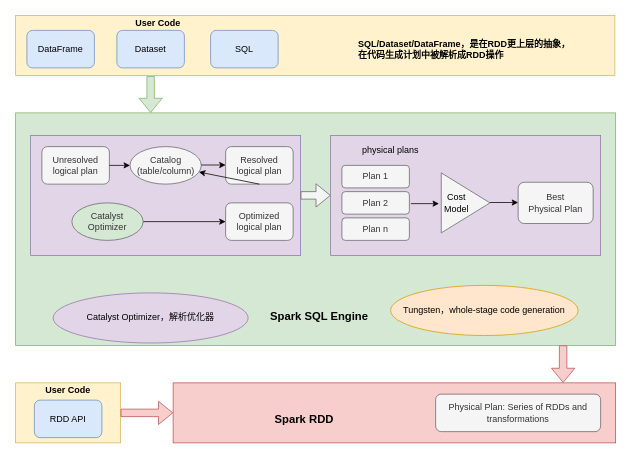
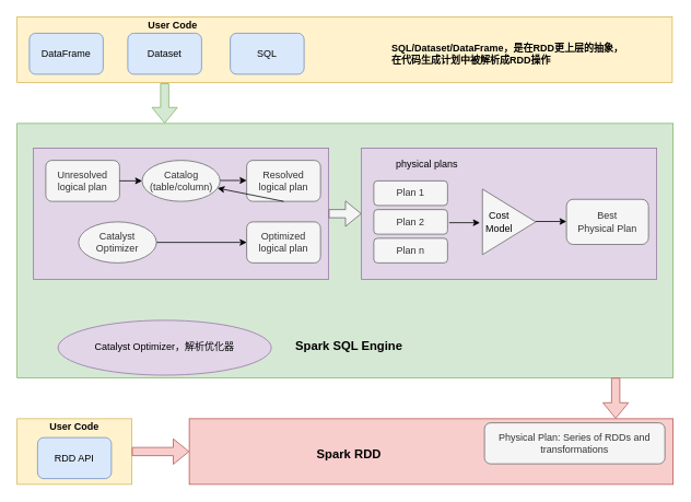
  <mxCell id="0" />
  <mxCell id="1" parent="0" />
  <mxCell id="2" value="" style="rounded=0;whiteSpace=wrap;html=1;align=left;fillColor=#d5e8d4;strokeColor=#82b366;" vertex="1" parent="1"><mxGeometry x="20" y="150" width="800" height="310" as="geometry" /></mxCell>
  <mxCell id="3" value="" style="rounded=0;whiteSpace=wrap;html=1;fillColor=#fff2cc;strokeColor=#d6b656;" parent="1" vertex="1"><mxGeometry x="20" y="20" width="799" height="80" as="geometry" /></mxCell>
  <mxCell id="4" value="User Code" style="text;html=1;strokeColor=none;fillColor=none;align=center;verticalAlign=middle;whiteSpace=wrap;rounded=0;fontStyle=1" parent="1" vertex="1"><mxGeometry x="175" y="20" width="70" height="20" as="geometry" /></mxCell>
  <mxCell id="5" value="DataFrame" style="rounded=1;whiteSpace=wrap;html=1;fillColor=#dae8fc;strokeColor=#6c8ebf;" parent="1" vertex="1"><mxGeometry x="35" y="40" width="90" height="50" as="geometry" /></mxCell>
  <mxCell id="6" value="Dataset" style="rounded=1;whiteSpace=wrap;html=1;fillColor=#dae8fc;strokeColor=#6c8ebf;" parent="1" vertex="1"><mxGeometry x="155" y="40" width="90" height="50" as="geometry" /></mxCell>
  <mxCell id="7" value="SQL" style="rounded=1;whiteSpace=wrap;html=1;fillColor=#dae8fc;strokeColor=#6c8ebf;" parent="1" vertex="1"><mxGeometry x="280" y="40" width="90" height="50" as="geometry" /></mxCell>
  <mxCell id="8" value="" style="rounded=0;whiteSpace=wrap;html=1;fillColor=#e1d5e7;strokeColor=#9673a6;" parent="1" vertex="1"><mxGeometry x="40" y="180" width="360" height="160" as="geometry" /></mxCell>
  <mxCell id="9" value="Unresolved&lt;br&gt;logical plan" style="rounded=1;whiteSpace=wrap;html=1;fillColor=#f5f5f5;strokeColor=#666666;fontColor=#333333;" parent="1" vertex="1"><mxGeometry x="55" y="195" width="90" height="50" as="geometry" /></mxCell>
  <mxCell id="10" value="Resolved&lt;br&gt;logical plan" style="rounded=1;whiteSpace=wrap;html=1;fillColor=#f5f5f5;strokeColor=#666666;fontColor=#333333;" parent="1" vertex="1"><mxGeometry x="300" y="195" width="90" height="50" as="geometry" /></mxCell>
  <mxCell id="11" value="Catalog&lt;br&gt;(table/column)" style="ellipse;whiteSpace=wrap;html=1;fillColor=#f5f5f5;strokeColor=#666666;fontColor=#333333;" parent="1" vertex="1"><mxGeometry x="172.5" y="195" width="95" height="50" as="geometry" /></mxCell>
  <mxCell id="12" value="" style="endArrow=classic;html=1;entryX=0;entryY=0.5;entryDx=0;entryDy=0;exitX=1;exitY=0.5;exitDx=0;exitDy=0;" parent="1" target="11" edge="1" source="9"><mxGeometry width="50" height="50" relative="1" as="geometry"><mxPoint x="150" y="220" as="sourcePoint" /><mxPoint x="190" y="170" as="targetPoint" /></mxGeometry></mxCell>
  <mxCell id="13" value="" style="endArrow=classic;html=1;entryX=0;entryY=0.5;entryDx=0;entryDy=0;" parent="1" edge="1"><mxGeometry width="50" height="50" relative="1" as="geometry"><mxPoint x="267.5" y="219.5" as="sourcePoint" /><mxPoint x="300" y="219.5" as="targetPoint" /></mxGeometry></mxCell>
  <mxCell id="14" value="Optimized&lt;br&gt;logical plan" style="rounded=1;whiteSpace=wrap;html=1;fillColor=#f5f5f5;strokeColor=#666666;fontColor=#333333;" parent="1" vertex="1"><mxGeometry x="300" y="270" width="90" height="50" as="geometry" /></mxCell>
  <mxCell id="15" style="edgeStyle=orthogonalEdgeStyle;rounded=0;orthogonalLoop=1;jettySize=auto;html=1;" edge="1" parent="1" source="16" target="14"><mxGeometry relative="1" as="geometry" /></mxCell>
- <mxCell id="16" value="Catalyst&lt;br&gt;Optimizer" style="ellipse;whiteSpace=wrap;html=1;fillColor=#d5e8d4;strokeColor=#666666;fontColor=#333333;" parent="1" vertex="1"><mxGeometry x="95" y="270" width="95" height="50" as="geometry" /></mxCell>
+ <mxCell id="16" value="Catalyst&lt;br&gt;Optimizer" style="ellipse;whiteSpace=wrap;html=1;fillColor=#f5f5f5;strokeColor=#666666;fontColor=#333333;" parent="1" vertex="1"><mxGeometry x="95" y="270" width="95" height="50" as="geometry" /></mxCell>
  <mxCell id="17" value="" style="endArrow=classic;html=1;exitX=0.5;exitY=1;exitDx=0;exitDy=0;" parent="1" source="10" target="11" edge="1"><mxGeometry width="50" height="50" relative="1" as="geometry"><mxPoint x="420" y="259.5" as="sourcePoint" /><mxPoint x="452.5" y="259.5" as="targetPoint" /></mxGeometry></mxCell>
  <mxCell id="18" value="" style="rounded=0;whiteSpace=wrap;html=1;fillColor=#e1d5e7;strokeColor=#9673a6;" parent="1" vertex="1"><mxGeometry x="440" y="180" width="360" height="160" as="geometry" /></mxCell>
  <mxCell id="19" value="" style="triangle;whiteSpace=wrap;html=1;fillColor=#f5f5f5;strokeColor=#666666;fontColor=#333333;" parent="1" vertex="1"><mxGeometry x="587.5" y="230" width="65" height="80" as="geometry" /></mxCell>
  <mxCell id="20" value="Plan 1" style="rounded=1;whiteSpace=wrap;html=1;fillColor=#f5f5f5;strokeColor=#666666;fontColor=#333333;" parent="1" vertex="1"><mxGeometry x="455" y="220" width="90" height="30" as="geometry" /></mxCell>
  <mxCell id="21" value="Plan 2" style="rounded=1;whiteSpace=wrap;html=1;fillColor=#f5f5f5;strokeColor=#666666;fontColor=#333333;" parent="1" vertex="1"><mxGeometry x="455" y="255" width="90" height="30" as="geometry" /></mxCell>
  <mxCell id="22" value="Plan n" style="rounded=1;whiteSpace=wrap;html=1;fillColor=#f5f5f5;strokeColor=#666666;fontColor=#333333;" parent="1" vertex="1"><mxGeometry x="455" y="290" width="90" height="30" as="geometry" /></mxCell>
  <mxCell id="23" value="Best&lt;br&gt;Physical Plan" style="rounded=1;whiteSpace=wrap;html=1;fillColor=#f5f5f5;strokeColor=#666666;fontColor=#333333;" parent="1" vertex="1"><mxGeometry x="690" y="242.5" width="100" height="55" as="geometry" /></mxCell>
  <mxCell id="24" value="physical plans" style="text;html=1;strokeColor=none;fillColor=none;align=center;verticalAlign=middle;whiteSpace=wrap;rounded=0;" parent="1" vertex="1"><mxGeometry x="465" y="190" width="110" height="20" as="geometry" /></mxCell>
  <mxCell id="25" value="" style="endArrow=classic;html=1;entryX=0;entryY=0.5;entryDx=0;entryDy=0;" parent="1" edge="1"><mxGeometry width="50" height="50" relative="1" as="geometry"><mxPoint x="547" y="271" as="sourcePoint" /><mxPoint x="584.5" y="271" as="targetPoint" /></mxGeometry></mxCell>
  <mxCell id="26" value="" style="endArrow=classic;html=1;entryX=0;entryY=0.5;entryDx=0;entryDy=0;" parent="1" edge="1"><mxGeometry width="50" height="50" relative="1" as="geometry"><mxPoint x="652.5" y="269.5" as="sourcePoint" /><mxPoint x="690" y="269.5" as="targetPoint" /></mxGeometry></mxCell>
  <mxCell id="27" value="" style="rounded=0;whiteSpace=wrap;html=1;fillColor=#f8cecc;strokeColor=#b85450;" parent="1" vertex="1"><mxGeometry x="230" y="510" width="590" height="80" as="geometry" /></mxCell>
  <mxCell id="28" value="Catalyst Optimizer，解析优化器" style="ellipse;whiteSpace=wrap;html=1;fillColor=#e1d5e7;strokeColor=#9673a6;" vertex="1" parent="1"><mxGeometry x="70" y="390" width="260" height="66.88" as="geometry" /></mxCell>
- <mxCell id="29" value="Tungsten，whole-stage code generation" style="ellipse;whiteSpace=wrap;html=1;fillColor=#ffe6cc;strokeColor=#d79b00;" vertex="1" parent="1"><mxGeometry x="520" y="380" width="250" height="66.88" as="geometry" /></mxCell>
  <mxCell id="30" value="Spark SQL Engine" style="text;html=1;strokeColor=none;fillColor=none;align=center;verticalAlign=middle;whiteSpace=wrap;rounded=0;fontStyle=1;fontSize=15;" vertex="1" parent="1"><mxGeometry x="350" y="406" width="150" height="30" as="geometry" /></mxCell>
- <mxCell id="31" value="&lt;span&gt;Physical Plan: Series of RDDs and transformations&lt;/span&gt;" style="rounded=1;whiteSpace=wrap;html=1;align=center;fillColor=#f5f5f5;strokeColor=#666666;fontColor=#333333;" vertex="1" parent="1"><mxGeometry x="580" y="525" width="220" height="50" as="geometry" /></mxCell>
- <mxCell id="32" value="Spark RDD" style="text;html=1;strokeColor=none;fillColor=none;align=center;verticalAlign=middle;whiteSpace=wrap;rounded=0;fontStyle=1;fontSize=15;" vertex="1" parent="1"><mxGeometry x="345" y="548" width="120" height="20" as="geometry" /></mxCell>
+ <mxCell id="31" value="&lt;span&gt;Physical Plan: Series of RDDs and transformations&lt;/span&gt;" style="rounded=1;whiteSpace=wrap;html=1;align=center;fillColor=#f5f5f5;strokeColor=#666666;fontColor=#333333;" vertex="1" parent="1"><mxGeometry x="590" y="515" width="220" height="50" as="geometry" /></mxCell>
+ <mxCell id="32" value="Spark RDD" style="text;html=1;strokeColor=none;fillColor=none;align=center;verticalAlign=middle;whiteSpace=wrap;rounded=0;fontStyle=1;fontSize=15;" vertex="1" parent="1"><mxGeometry x="365" y="543" width="120" height="20" as="geometry" /></mxCell>
  <mxCell id="33" value="" style="shape=flexArrow;endArrow=classic;html=1;exitX=1;exitY=0.5;exitDx=0;exitDy=0;entryX=0;entryY=0.5;entryDx=0;entryDy=0;fillColor=#f5f5f5;strokeColor=#666666;" edge="1" parent="1" source="8" target="18"><mxGeometry width="50" height="50" relative="1" as="geometry"><mxPoint x="470" y="380" as="sourcePoint" /><mxPoint x="520" y="330" as="targetPoint" /></mxGeometry></mxCell>
  <mxCell id="34" value="" style="shape=flexArrow;endArrow=classic;html=1;entryX=0.225;entryY=0;entryDx=0;entryDy=0;entryPerimeter=0;fillColor=#d5e8d4;strokeColor=#82b366;" edge="1" parent="1" target="2"><mxGeometry width="50" height="50" relative="1" as="geometry"><mxPoint x="200" y="101" as="sourcePoint" /><mxPoint x="220" y="150" as="targetPoint" /></mxGeometry></mxCell>
  <mxCell id="35" style="edgeStyle=orthogonalEdgeStyle;rounded=0;orthogonalLoop=1;jettySize=auto;html=1;exitX=0.5;exitY=1;exitDx=0;exitDy=0;" edge="1" parent="1" source="30" target="30"><mxGeometry relative="1" as="geometry" /></mxCell>
  <mxCell id="36" value="" style="shape=flexArrow;endArrow=classic;html=1;exitX=0.5;exitY=1;exitDx=0;exitDy=0;fillColor=#f8cecc;strokeColor=#b85450;" edge="1" parent="1"><mxGeometry width="50" height="50" relative="1" as="geometry"><mxPoint x="750" y="460" as="sourcePoint" /><mxPoint x="750" y="510" as="targetPoint" /></mxGeometry></mxCell>
  <mxCell id="37" value="" style="rounded=0;whiteSpace=wrap;html=1;fillColor=#fff2cc;strokeColor=#d6b656;" vertex="1" parent="1"><mxGeometry x="20" y="510" width="140" height="80" as="geometry" /></mxCell>
  <mxCell id="38" value="User Code" style="text;html=1;strokeColor=none;fillColor=none;align=center;verticalAlign=middle;whiteSpace=wrap;rounded=0;fontStyle=1" vertex="1" parent="1"><mxGeometry x="55" y="510" width="70" height="20" as="geometry" /></mxCell>
  <mxCell id="39" value="RDD API" style="rounded=1;whiteSpace=wrap;html=1;fillColor=#dae8fc;strokeColor=#6c8ebf;" vertex="1" parent="1"><mxGeometry x="45" y="533" width="90" height="50" as="geometry" /></mxCell>
  <mxCell id="40" value="" style="shape=flexArrow;endArrow=classic;html=1;fontSize=15;exitX=1;exitY=0.5;exitDx=0;exitDy=0;entryX=0;entryY=0.5;entryDx=0;entryDy=0;fillColor=#f8cecc;strokeColor=#b85450;" edge="1" parent="1" source="37" target="27"><mxGeometry width="50" height="50" relative="1" as="geometry"><mxPoint x="470" y="370" as="sourcePoint" /><mxPoint x="520" y="320" as="targetPoint" /></mxGeometry></mxCell>
  <mxCell id="41" value="Cost&lt;br style=&quot;font-size: 12px;&quot;&gt;Model" style="text;html=1;strokeColor=none;fillColor=none;align=center;verticalAlign=middle;whiteSpace=wrap;rounded=0;dashed=1;fontSize=12;" vertex="1" parent="1"><mxGeometry x="587.5" y="260" width="40" height="20" as="geometry" /></mxCell>
  <mxCell id="42" value="&lt;span style=&quot;&quot;&gt;SQL/Dataset/DataFrame，是在RDD更上层的抽象，在代码生成计划中被解析成RDD操作&lt;/span&gt;" style="text;html=1;strokeColor=none;fillColor=none;align=left;verticalAlign=middle;whiteSpace=wrap;rounded=0;dashed=1;fontSize=12;fontStyle=1" vertex="1" parent="1"><mxGeometry x="475" y="20" width="290" height="90" as="geometry" /></mxCell>
